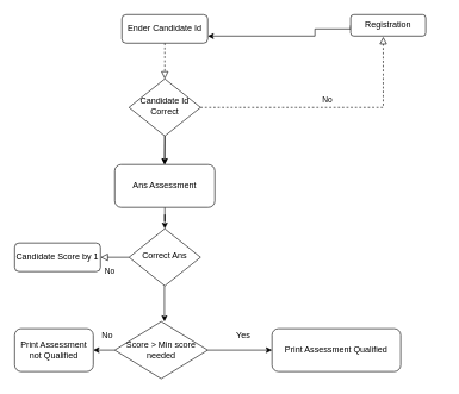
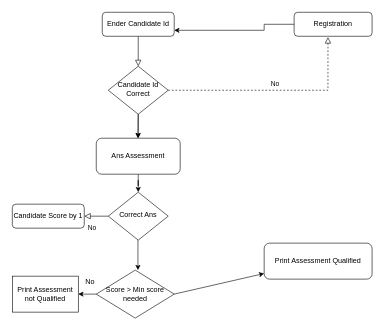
  <mxCell id="0" />
  <mxCell id="1" parent="0" />
- <mxCell id="2" value="" style="rounded=0;html=1;jettySize=auto;orthogonalLoop=1;fontSize=11;endArrow=block;endFill=0;endSize=8;strokeWidth=1;shadow=0;labelBackgroundColor=none;edgeStyle=orthogonalEdgeStyle;dashed=1;" parent="1" source="4" target="7" edge="1"><mxGeometry relative="1" as="geometry" /></mxCell>
+ <mxCell id="2" value="" style="rounded=0;html=1;jettySize=auto;orthogonalLoop=1;fontSize=11;endArrow=block;endFill=0;endSize=8;strokeWidth=1;shadow=0;labelBackgroundColor=none;edgeStyle=orthogonalEdgeStyle;" parent="1" source="4" target="7" edge="1"><mxGeometry relative="1" as="geometry" /></mxCell>
  <mxCell id="3" value="" style="edgeStyle=orthogonalEdgeStyle;rounded=0;orthogonalLoop=1;jettySize=auto;html=1;entryX=1;entryY=0.75;entryDx=0;entryDy=0;exitX=0;exitY=0.5;exitDx=0;exitDy=0;" edge="1" parent="1" source="11" target="4"><mxGeometry relative="1" as="geometry"><mxPoint x="430" y="10" as="sourcePoint" /><mxPoint x="440" y="90" as="targetPoint" /><Array as="points"><mxPoint x="440" y="40" /><mxPoint x="440" y="50" /></Array></mxGeometry></mxCell>
  <mxCell id="4" value="Ender Candidate Id" style="rounded=1;whiteSpace=wrap;html=1;fontSize=12;glass=0;strokeWidth=1;shadow=0;" parent="1" vertex="1"><mxGeometry x="170" y="20" width="120" height="40" as="geometry" /></mxCell>
  <mxCell id="5" value="No" style="edgeStyle=orthogonalEdgeStyle;rounded=0;html=1;jettySize=auto;orthogonalLoop=1;fontSize=11;endArrow=block;endFill=0;endSize=8;strokeWidth=1;shadow=0;labelBackgroundColor=none;entryX=0.434;entryY=1.035;entryDx=0;entryDy=0;entryPerimeter=0;dashed=1;" parent="1" source="7" target="11" edge="1"><mxGeometry y="10" relative="1" as="geometry"><mxPoint as="offset" /><mxPoint x="550" y="70" as="targetPoint" /></mxGeometry></mxCell>
  <mxCell id="6" value="" style="edgeStyle=orthogonalEdgeStyle;rounded=0;orthogonalLoop=1;jettySize=auto;html=1;" edge="1" parent="1" source="7" target="13"><mxGeometry relative="1" as="geometry" /></mxCell>
  <mxCell id="7" value="Candidate Id Correct" style="rhombus;whiteSpace=wrap;html=1;shadow=0;fontFamily=Helvetica;fontSize=12;align=center;strokeWidth=1;spacing=6;spacingTop=-4;" parent="1" vertex="1"><mxGeometry x="180" y="110" width="100" height="80" as="geometry" /></mxCell>
  <mxCell id="8" value="No" style="rounded=0;html=1;jettySize=auto;orthogonalLoop=1;fontSize=11;endArrow=block;endFill=0;endSize=8;strokeWidth=1;shadow=0;labelBackgroundColor=none;edgeStyle=orthogonalEdgeStyle;" parent="1" source="9" target="10" edge="1"><mxGeometry x="0.333" y="20" relative="1" as="geometry"><mxPoint as="offset" /></mxGeometry></mxCell>
  <mxCell id="9" value="Correct Ans" style="rhombus;whiteSpace=wrap;html=1;shadow=0;fontFamily=Helvetica;fontSize=12;align=center;strokeWidth=1;spacing=6;spacingTop=-4;" parent="1" vertex="1"><mxGeometry x="180" y="320" width="100" height="80" as="geometry" /></mxCell>
  <mxCell id="10" value="Candidate Score by 1" style="rounded=1;whiteSpace=wrap;html=1;fontSize=12;glass=0;strokeWidth=1;shadow=0;" parent="1" vertex="1"><mxGeometry x="20" y="340" width="120" height="40" as="geometry" /></mxCell>
- <mxCell id="11" value="Registration" style="rounded=1;whiteSpace=wrap;html=1;" vertex="1" parent="1"><mxGeometry x="490" y="20" width="105" height="30" as="geometry" /></mxCell>
+ <mxCell id="11" value="Registration" style="rounded=1;whiteSpace=wrap;html=1;" vertex="1" parent="1"><mxGeometry x="490" y="20" width="130" height="40" as="geometry" /></mxCell>
  <mxCell id="12" value="" style="edgeStyle=orthogonalEdgeStyle;rounded=0;orthogonalLoop=1;jettySize=auto;html=1;" edge="1" parent="1" source="13" target="9"><mxGeometry relative="1" as="geometry" /></mxCell>
  <mxCell id="13" value="Ans Assessment" style="rounded=1;whiteSpace=wrap;html=1;" vertex="1" parent="1"><mxGeometry x="160" y="230" width="140" height="60" as="geometry" /></mxCell>
  <mxCell id="14" value="" style="endArrow=classic;html=1;" edge="1" parent="1"><mxGeometry width="50" height="50" relative="1" as="geometry"><mxPoint x="230" y="190" as="sourcePoint" /><mxPoint x="229.5" y="230" as="targetPoint" /></mxGeometry></mxCell>
  <mxCell id="15" value="" style="endArrow=classic;html=1;" edge="1" parent="1"><mxGeometry width="50" height="50" relative="1" as="geometry"><mxPoint x="229.5" y="400" as="sourcePoint" /><mxPoint x="229.5" y="450" as="targetPoint" /></mxGeometry></mxCell>
  <mxCell id="16" value="Score &amp;gt; Min score needed" style="rhombus;whiteSpace=wrap;html=1;" vertex="1" parent="1"><mxGeometry x="160" y="450" width="130" height="80" as="geometry" /></mxCell>
  <mxCell id="17" value="" style="endArrow=classic;html=1;" edge="1" parent="1" target="18"><mxGeometry width="50" height="50" relative="1" as="geometry"><mxPoint x="290" y="490" as="sourcePoint" /><mxPoint x="370" y="490" as="targetPoint" /></mxGeometry></mxCell>
- <mxCell id="18" value="Print Assessment Qualified" style="rounded=1;whiteSpace=wrap;html=1;" vertex="1" parent="1"><mxGeometry x="380" y="460" width="180" height="60" as="geometry" /></mxCell>
+ <mxCell id="18" value="Print Assessment Qualified" style="rounded=1;whiteSpace=wrap;html=1;" vertex="1" parent="1"><mxGeometry x="440" y="405" width="180" height="60" as="geometry" /></mxCell>
  <mxCell id="19" value="" style="endArrow=classic;html=1;" edge="1" parent="1" target="20"><mxGeometry width="50" height="50" relative="1" as="geometry"><mxPoint x="160" y="490" as="sourcePoint" /><mxPoint x="130" y="490" as="targetPoint" /></mxGeometry></mxCell>
- <mxCell id="20" value="Print Assessment not Qualified" style="rounded=1;whiteSpace=wrap;html=1;" vertex="1" parent="1"><mxGeometry x="20" y="460" width="110" height="60" as="geometry" /></mxCell>
- <mxCell id="21" value="Yes" style="text;html=1;strokeColor=none;fillColor=none;align=center;verticalAlign=middle;whiteSpace=wrap;rounded=0;" vertex="1" parent="1"><mxGeometry x="320" y="460" width="40" height="20" as="geometry" /></mxCell>
+ <mxCell id="20" value="Print Assessment not Qualified" style="whiteSpace=wrap;html=1;rounded=0;" vertex="1" parent="1"><mxGeometry x="20" y="460" width="110" height="60" as="geometry" /></mxCell>
  <mxCell id="22" value="No" style="text;html=1;strokeColor=none;fillColor=none;align=center;verticalAlign=middle;whiteSpace=wrap;rounded=0;" vertex="1" parent="1"><mxGeometry x="130" y="460" width="40" height="20" as="geometry" /></mxCell>
